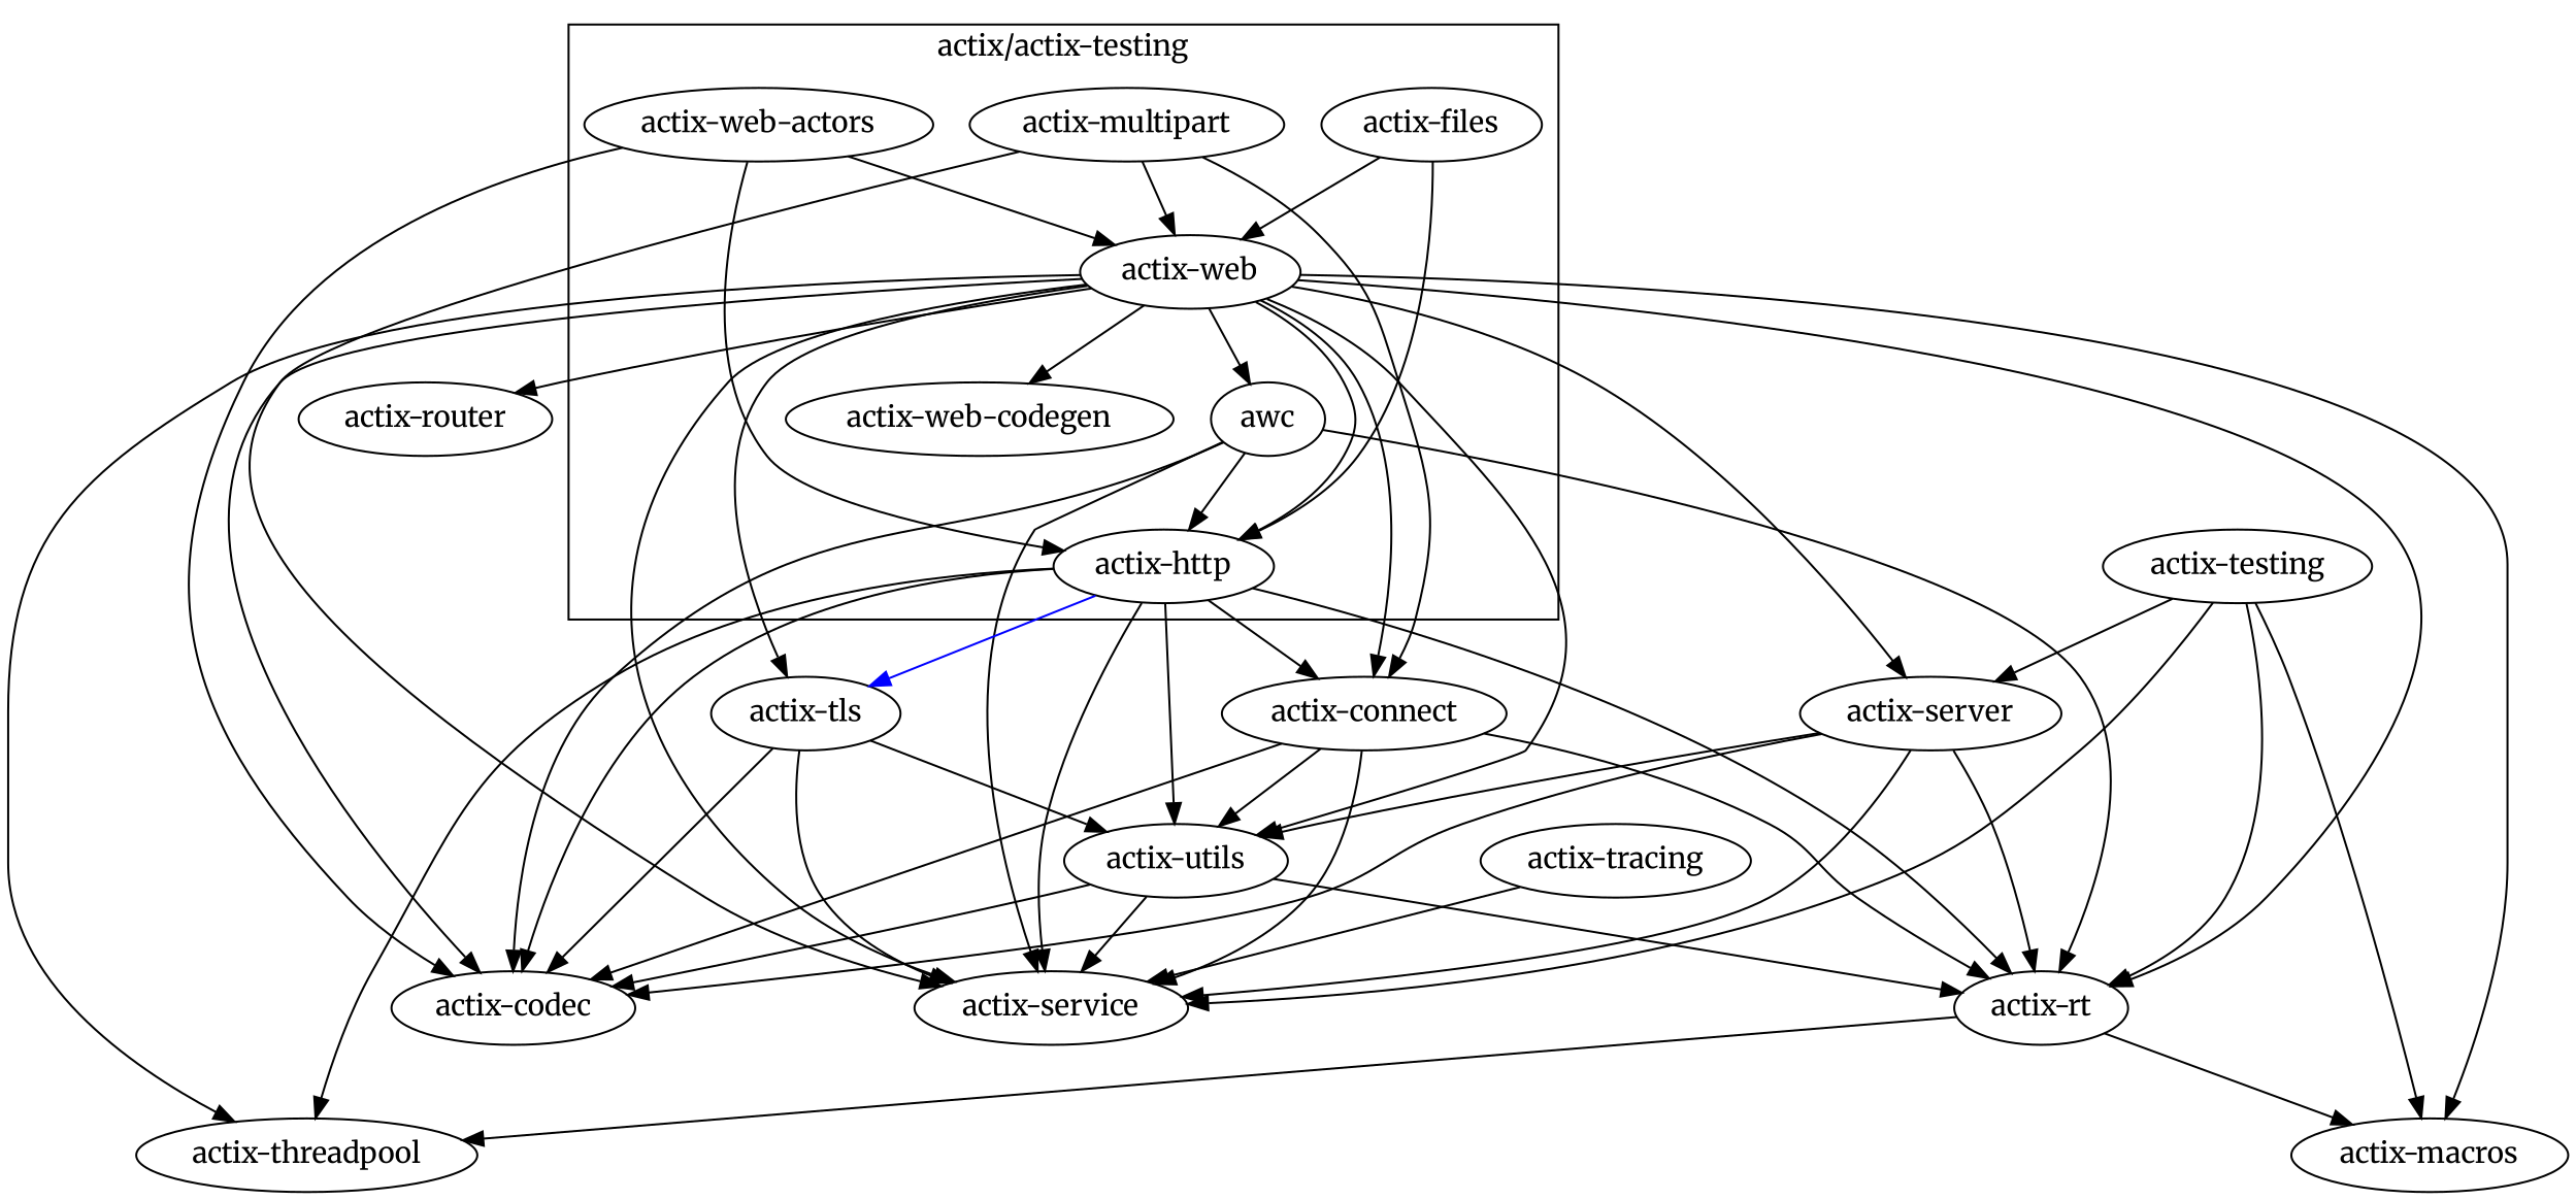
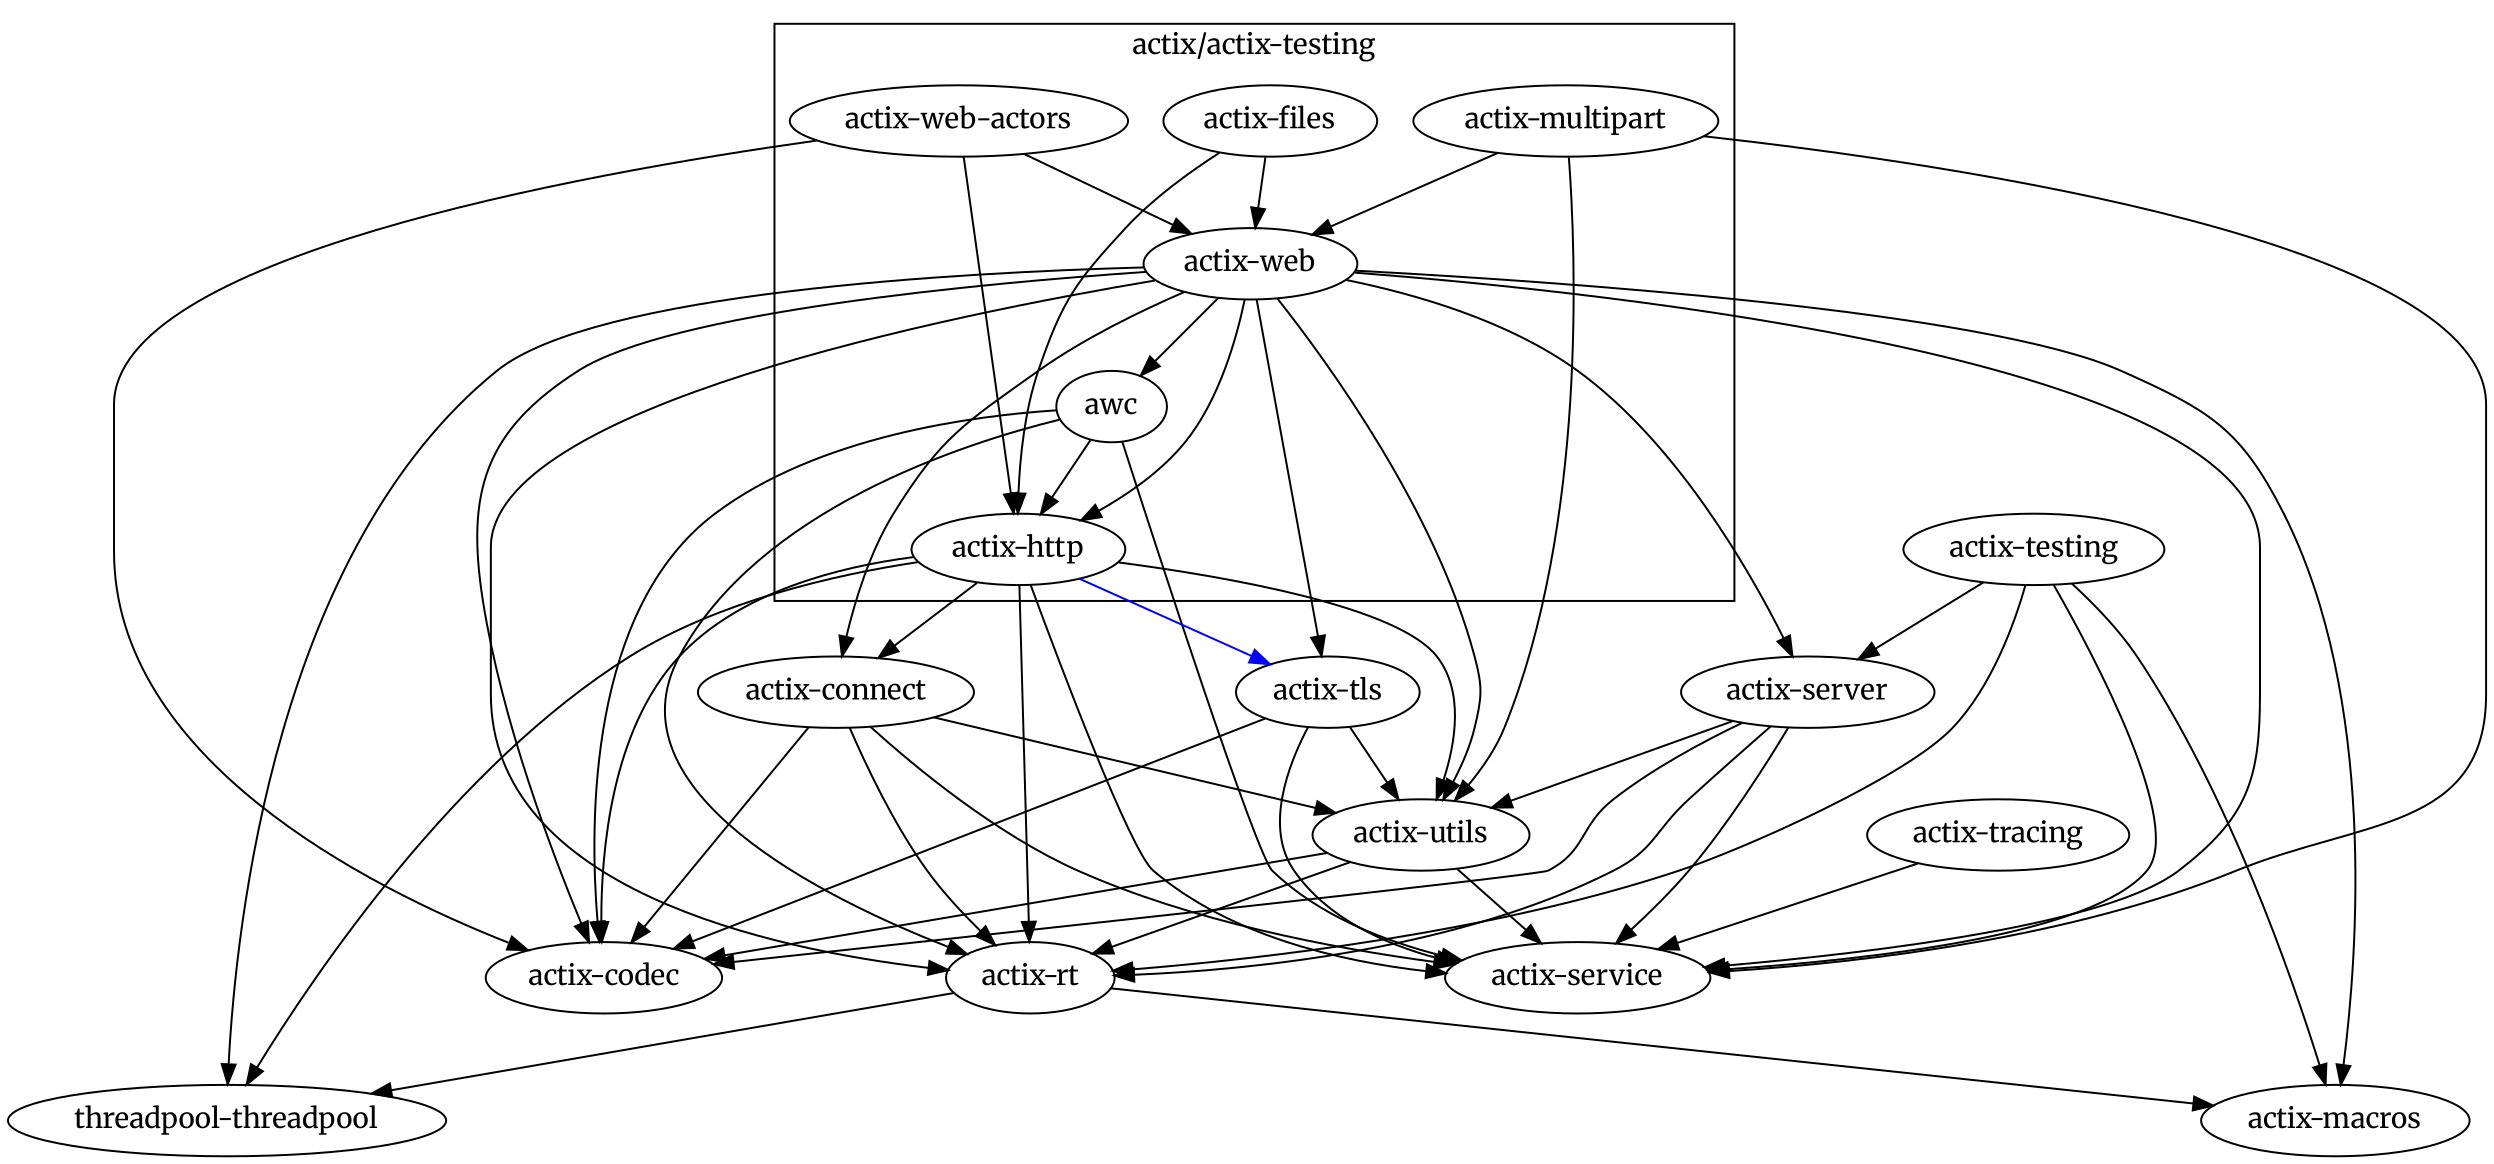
  digraph {
    fontname=Merriweather
    node [fontname=Merriweather]
    edge [fontname=Merriweather]
    awc
    "actix-web"
    "actix-files"
    "actix-http"
    "actix-multipart"
    "actix-web-actors"
-   "actix-web-codegen"
    "actix-codec"
    "actix-service"
    "actix-rt"
    "actix-utils"
-   "actix-router"
    "actix-server"
    "actix-macros"
-   "actix-threadpool"
+   "actix-threadpool" [label="threadpool-threadpool"]
    "actix-tls"
    "actix-connect"
    "actix-testing"
    "actix-tracing"
    subgraph cluster_1 {
      label="actix/actix-testing"
      awc
      "actix-web"
      "actix-files"
      "actix-http"
      "actix-multipart"
      "actix-web-actors"
-     "actix-web-codegen"
    }
    awc -> "actix-http"
    awc -> "actix-codec"
    awc -> "actix-service"
    awc -> "actix-rt"
    "actix-web" -> awc
    "actix-web" -> "actix-http"
-   "actix-web" -> "actix-web-codegen"
    "actix-web" -> "actix-codec"
    "actix-web" -> "actix-service"
    "actix-web" -> "actix-rt"
    "actix-web" -> "actix-utils"
-   "actix-web" -> "actix-router"
    "actix-web" -> "actix-server"
    "actix-web" -> "actix-macros"
    "actix-web" -> "actix-threadpool"
    "actix-web" -> "actix-tls"
    "actix-web" -> "actix-connect"
    "actix-files" -> "actix-web"
    "actix-files" -> "actix-http"
    "actix-http" -> "actix-codec"
    "actix-http" -> "actix-service"
    "actix-http" -> "actix-rt"
    "actix-http" -> "actix-utils"
    "actix-http" -> "actix-threadpool"
    "actix-http" -> "actix-tls" [color=blue]
    "actix-http" -> "actix-connect"
    "actix-multipart" -> "actix-web"
    "actix-multipart" -> "actix-service"
-   "actix-multipart" -> "actix-connect"
+   "actix-multipart" -> "actix-utils"
    "actix-web-actors" -> "actix-web"
    "actix-web-actors" -> "actix-http"
    "actix-web-actors" -> "actix-codec"
    "actix-rt" -> "actix-macros"
    "actix-rt" -> "actix-threadpool"
    "actix-utils" -> "actix-codec"
    "actix-utils" -> "actix-service"
    "actix-utils" -> "actix-rt"
    "actix-server" -> "actix-codec"
    "actix-server" -> "actix-service"
    "actix-server" -> "actix-rt"
    "actix-server" -> "actix-utils"
    "actix-tls" -> "actix-codec"
    "actix-tls" -> "actix-service"
    "actix-tls" -> "actix-utils"
    "actix-connect" -> "actix-codec"
    "actix-connect" -> "actix-service"
    "actix-connect" -> "actix-rt"
    "actix-connect" -> "actix-utils"
    "actix-testing" -> "actix-service"
    "actix-testing" -> "actix-rt"
    "actix-testing" -> "actix-server"
    "actix-testing" -> "actix-macros"
    "actix-tracing" -> "actix-service"
  }
